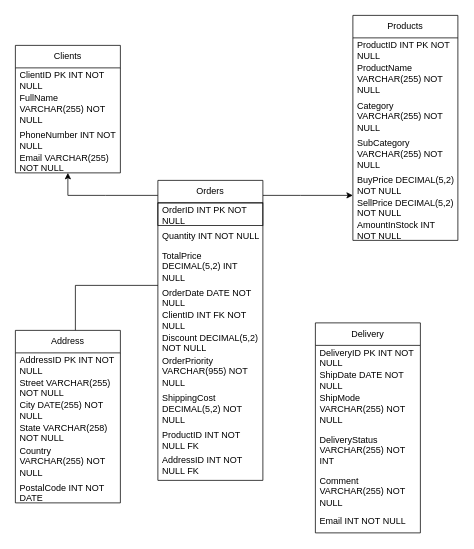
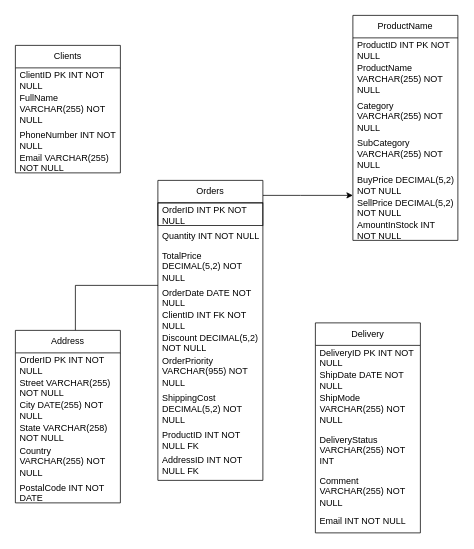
  <mxCell id="0" />
  <mxCell id="1" parent="0" />
  <mxCell id="2" value="" style="edgeStyle=orthogonalEdgeStyle;rounded=0;orthogonalLoop=1;jettySize=auto;html=1;fixDash=0;endArrow=none;" edge="1" parent="1" source="5" target="23"><mxGeometry relative="1" as="geometry"><Array as="points"><mxPoint x="100" y="380" /></Array></mxGeometry></mxCell>
- <mxCell id="3" value="" style="edgeStyle=orthogonalEdgeStyle;rounded=0;orthogonalLoop=1;jettySize=auto;html=1;fixDash=0;" edge="1" parent="1" source="5" target="30"><mxGeometry relative="1" as="geometry"><Array as="points"><mxPoint x="140" y="260" /><mxPoint x="140" y="260" /></Array></mxGeometry></mxCell>
  <mxCell id="4" value="" style="edgeStyle=orthogonalEdgeStyle;rounded=0;orthogonalLoop=1;jettySize=auto;html=1;fixDash=0;" edge="1" parent="1" source="5" target="35"><mxGeometry relative="1" as="geometry"><Array as="points"><mxPoint x="400" y="260" /><mxPoint x="400" y="260" /></Array></mxGeometry></mxCell>
  <mxCell id="5" value="Orders" style="swimlane;fontStyle=0;childLayout=stackLayout;horizontal=1;startSize=30;horizontalStack=0;resizeParent=1;resizeParentMax=0;resizeLast=0;collapsible=1;marginBottom=0;whiteSpace=wrap;html=1;strokeColor=default;noLabel=0;labelPadding=0;perimeterSpacing=0;swimlaneLine=1;fixDash=0;" vertex="1" parent="1"><mxGeometry x="210" y="240" width="140" height="400" as="geometry"><mxRectangle x="370" y="900" width="80" height="30" as="alternateBounds" /></mxGeometry></mxCell>
  <mxCell id="6" value="OrderID INT PK NOT NULL" style="text;strokeColor=default;fillColor=none;align=left;verticalAlign=middle;spacingLeft=4;spacingRight=4;overflow=hidden;points=[[0,0.5],[1,0.5]];portConstraint=eastwest;rotatable=0;whiteSpace=wrap;html=1;" vertex="1" parent="5"><mxGeometry y="30" width="140" height="30" as="geometry" /></mxCell>
  <mxCell id="7" value="Quantity INT NOT NULL" style="text;strokeColor=none;fillColor=none;align=left;verticalAlign=middle;spacingLeft=4;spacingRight=4;overflow=hidden;points=[[0,0.5],[1,0.5]];portConstraint=eastwest;rotatable=0;whiteSpace=wrap;html=1;dashed=1;" vertex="1" parent="5"><mxGeometry y="60" width="140" height="30" as="geometry" /></mxCell>
- <mxCell id="8" value="TotalPrice DECIMAL(5,2) INT NULL" style="text;strokeColor=none;fillColor=none;align=left;verticalAlign=middle;spacingLeft=4;spacingRight=4;overflow=hidden;points=[[0,0.5],[1,0.5]];portConstraint=eastwest;rotatable=0;whiteSpace=wrap;html=1;" vertex="1" parent="5"><mxGeometry y="90" width="140" height="50" as="geometry" /></mxCell>
+ <mxCell id="8" value="TotalPrice DECIMAL(5,2) NOT NULL" style="text;strokeColor=none;fillColor=none;align=left;verticalAlign=middle;spacingLeft=4;spacingRight=4;overflow=hidden;points=[[0,0.5],[1,0.5]];portConstraint=eastwest;rotatable=0;whiteSpace=wrap;html=1;" vertex="1" parent="5"><mxGeometry y="90" width="140" height="50" as="geometry" /></mxCell>
  <mxCell id="9" value="OrderDate DATE NOT NULL" style="text;strokeColor=none;fillColor=none;align=left;verticalAlign=middle;spacingLeft=4;spacingRight=4;overflow=hidden;points=[[0,0.5],[1,0.5]];portConstraint=eastwest;rotatable=0;whiteSpace=wrap;html=1;" vertex="1" parent="5"><mxGeometry y="140" width="140" height="30" as="geometry" /></mxCell>
  <mxCell id="10" value="ClientID INT FK NOT NULL" style="text;strokeColor=none;fillColor=none;align=left;verticalAlign=middle;spacingLeft=4;spacingRight=4;overflow=hidden;points=[[0,0.5],[1,0.5]];portConstraint=eastwest;rotatable=0;whiteSpace=wrap;html=1;" vertex="1" parent="5"><mxGeometry y="170" width="140" height="30" as="geometry" /></mxCell>
  <mxCell id="11" value="Discount DECIMAL(5,2) NOT NULL" style="text;strokeColor=none;fillColor=none;align=left;verticalAlign=middle;spacingLeft=4;spacingRight=4;overflow=hidden;points=[[0,0.5],[1,0.5]];portConstraint=eastwest;rotatable=0;whiteSpace=wrap;html=1;" vertex="1" parent="5"><mxGeometry y="200" width="140" height="30" as="geometry" /></mxCell>
  <mxCell id="12" value="OrderPriority VARCHAR(955) NOT NULL" style="text;strokeColor=none;fillColor=none;align=left;verticalAlign=middle;spacingLeft=4;spacingRight=4;overflow=hidden;points=[[0,0.5],[1,0.5]];portConstraint=eastwest;rotatable=0;whiteSpace=wrap;html=1;" vertex="1" parent="5"><mxGeometry y="230" width="140" height="50" as="geometry" /></mxCell>
  <mxCell id="13" value="ShippingCost DECIMAL(5,2) NOT NULL" style="text;strokeColor=none;fillColor=none;align=left;verticalAlign=middle;spacingLeft=4;spacingRight=4;overflow=hidden;points=[[0,0.5],[1,0.5]];portConstraint=eastwest;rotatable=0;whiteSpace=wrap;html=1;" vertex="1" parent="5"><mxGeometry y="280" width="140" height="50" as="geometry" /></mxCell>
  <mxCell id="14" value="ProductID INT NOT NULL FK" style="text;strokeColor=none;fillColor=none;align=left;verticalAlign=middle;spacingLeft=4;spacingRight=4;overflow=hidden;points=[[0,0.5],[1,0.5]];portConstraint=eastwest;rotatable=0;whiteSpace=wrap;html=1;" vertex="1" parent="5"><mxGeometry y="330" width="140" height="30" as="geometry" /></mxCell>
  <mxCell id="15" value="AddressID INT NOT NULL FK" style="text;strokeColor=none;fillColor=none;align=left;verticalAlign=middle;spacingLeft=4;spacingRight=4;overflow=hidden;points=[[0,0.5],[1,0.5]];portConstraint=eastwest;rotatable=0;whiteSpace=wrap;html=1;" vertex="1" parent="5"><mxGeometry y="360" width="140" height="40" as="geometry" /></mxCell>
  <mxCell id="16" value="Delivery" style="swimlane;fontStyle=0;childLayout=stackLayout;horizontal=1;startSize=30;horizontalStack=0;resizeParent=1;resizeParentMax=0;resizeLast=0;collapsible=1;marginBottom=0;whiteSpace=wrap;html=1;" vertex="1" parent="1"><mxGeometry x="420" y="430" width="140" height="280" as="geometry" /></mxCell>
  <mxCell id="17" value="DeliveryID PK INT NOT&amp;nbsp; NULL" style="text;strokeColor=none;fillColor=none;align=left;verticalAlign=middle;spacingLeft=4;spacingRight=4;overflow=hidden;points=[[0,0.5],[1,0.5]];portConstraint=eastwest;rotatable=0;whiteSpace=wrap;html=1;" vertex="1" parent="16"><mxGeometry y="30" width="140" height="30" as="geometry" /></mxCell>
  <mxCell id="18" value="ShipDate DATE NOT NULL" style="text;strokeColor=none;fillColor=none;align=left;verticalAlign=middle;spacingLeft=4;spacingRight=4;overflow=hidden;points=[[0,0.5],[1,0.5]];portConstraint=eastwest;rotatable=0;whiteSpace=wrap;html=1;" vertex="1" parent="16"><mxGeometry y="60" width="140" height="30" as="geometry" /></mxCell>
  <mxCell id="19" value="ShipMode VARCHAR(255) NOT NULL" style="text;strokeColor=none;fillColor=none;align=left;verticalAlign=middle;spacingLeft=4;spacingRight=4;overflow=hidden;points=[[0,0.5],[1,0.5]];portConstraint=eastwest;rotatable=0;whiteSpace=wrap;html=1;" vertex="1" parent="16"><mxGeometry y="90" width="140" height="50" as="geometry" /></mxCell>
  <mxCell id="20" value="DeliveryStatus VARCHAR(255) NOT INT" style="text;strokeColor=none;fillColor=none;align=left;verticalAlign=middle;spacingLeft=4;spacingRight=4;overflow=hidden;points=[[0,0.5],[1,0.5]];portConstraint=eastwest;rotatable=0;whiteSpace=wrap;html=1;" vertex="1" parent="16"><mxGeometry y="140" width="140" height="60" as="geometry" /></mxCell>
  <mxCell id="21" value="Comment VARCHAR(255) NOT NULL" style="text;strokeColor=none;fillColor=none;align=left;verticalAlign=middle;spacingLeft=4;spacingRight=4;overflow=hidden;points=[[0,0.5],[1,0.5]];portConstraint=eastwest;rotatable=0;whiteSpace=wrap;html=1;" vertex="1" parent="16"><mxGeometry y="200" width="140" height="50" as="geometry" /></mxCell>
  <mxCell id="22" value="Email INT NOT NULL" style="text;strokeColor=none;fillColor=none;align=left;verticalAlign=middle;spacingLeft=4;spacingRight=4;overflow=hidden;points=[[0,0.5],[1,0.5]];portConstraint=eastwest;rotatable=0;whiteSpace=wrap;html=1;" vertex="1" parent="16"><mxGeometry y="250" width="140" height="30" as="geometry" /></mxCell>
  <mxCell id="23" value="Address" style="swimlane;fontStyle=0;childLayout=stackLayout;horizontal=1;startSize=30;horizontalStack=0;resizeParent=1;resizeParentMax=0;resizeLast=0;collapsible=1;marginBottom=0;whiteSpace=wrap;html=1;" vertex="1" parent="1"><mxGeometry x="20" y="440" width="140" height="230" as="geometry" /></mxCell>
- <mxCell id="24" value="AddressID PK INT NOT NULL" style="text;strokeColor=none;fillColor=none;align=left;verticalAlign=middle;spacingLeft=4;spacingRight=4;overflow=hidden;points=[[0,0.5],[1,0.5]];portConstraint=eastwest;rotatable=0;whiteSpace=wrap;html=1;" vertex="1" parent="23"><mxGeometry y="30" width="140" height="30" as="geometry" /></mxCell>
+ <mxCell id="24" value="OrderID PK INT NOT NULL" style="text;strokeColor=none;fillColor=none;align=left;verticalAlign=middle;spacingLeft=4;spacingRight=4;overflow=hidden;points=[[0,0.5],[1,0.5]];portConstraint=eastwest;rotatable=0;whiteSpace=wrap;html=1;" vertex="1" parent="23"><mxGeometry y="30" width="140" height="30" as="geometry" /></mxCell>
  <mxCell id="25" value="Street VARCHAR(255) NOT NULL" style="text;strokeColor=none;fillColor=none;align=left;verticalAlign=middle;spacingLeft=4;spacingRight=4;overflow=hidden;points=[[0,0.5],[1,0.5]];portConstraint=eastwest;rotatable=0;whiteSpace=wrap;html=1;" vertex="1" parent="23"><mxGeometry y="60" width="140" height="30" as="geometry" /></mxCell>
  <mxCell id="26" value="City DATE(255) NOT NULL" style="text;strokeColor=none;fillColor=none;align=left;verticalAlign=middle;spacingLeft=4;spacingRight=4;overflow=hidden;points=[[0,0.5],[1,0.5]];portConstraint=eastwest;rotatable=0;whiteSpace=wrap;html=1;" vertex="1" parent="23"><mxGeometry y="90" width="140" height="30" as="geometry" /></mxCell>
  <mxCell id="27" value="State VARCHAR(258) NOT NULL" style="text;strokeColor=none;fillColor=none;align=left;verticalAlign=middle;spacingLeft=4;spacingRight=4;overflow=hidden;points=[[0,0.5],[1,0.5]];portConstraint=eastwest;rotatable=0;whiteSpace=wrap;html=1;" vertex="1" parent="23"><mxGeometry y="120" width="140" height="30" as="geometry" /></mxCell>
  <mxCell id="28" value="Country VARCHAR(255) NOT NULL" style="text;strokeColor=none;fillColor=none;align=left;verticalAlign=middle;spacingLeft=4;spacingRight=4;overflow=hidden;points=[[0,0.5],[1,0.5]];portConstraint=eastwest;rotatable=0;whiteSpace=wrap;html=1;" vertex="1" parent="23"><mxGeometry y="150" width="140" height="50" as="geometry" /></mxCell>
  <mxCell id="29" value="PostalCode INT NOT DATE" style="text;strokeColor=none;fillColor=none;align=left;verticalAlign=middle;spacingLeft=4;spacingRight=4;overflow=hidden;points=[[0,0.5],[1,0.5]];portConstraint=eastwest;rotatable=0;whiteSpace=wrap;html=1;" vertex="1" parent="23"><mxGeometry y="200" width="140" height="30" as="geometry" /></mxCell>
  <mxCell id="30" value="Clients" style="swimlane;fontStyle=0;childLayout=stackLayout;horizontal=1;startSize=30;horizontalStack=0;resizeParent=1;resizeParentMax=0;resizeLast=0;collapsible=1;marginBottom=0;whiteSpace=wrap;html=1;" vertex="1" parent="1"><mxGeometry x="20" y="60" width="140" height="170" as="geometry" /></mxCell>
  <mxCell id="31" value="ClientID PK INT NOT NULL" style="text;strokeColor=none;fillColor=none;align=left;verticalAlign=middle;spacingLeft=4;spacingRight=4;overflow=hidden;points=[[0,0.5],[1,0.5]];portConstraint=eastwest;rotatable=0;whiteSpace=wrap;html=1;" vertex="1" parent="30"><mxGeometry y="30" width="140" height="30" as="geometry" /></mxCell>
  <mxCell id="32" value="FullName VARCHAR(255) NOT NULL" style="text;strokeColor=none;fillColor=none;align=left;verticalAlign=middle;spacingLeft=4;spacingRight=4;overflow=hidden;points=[[0,0.5],[1,0.5]];portConstraint=eastwest;rotatable=0;whiteSpace=wrap;html=1;" vertex="1" parent="30"><mxGeometry y="60" width="140" height="50" as="geometry" /></mxCell>
  <mxCell id="33" value="PhoneNumber INT NOT NULL" style="text;strokeColor=none;fillColor=none;align=left;verticalAlign=middle;spacingLeft=4;spacingRight=4;overflow=hidden;points=[[0,0.5],[1,0.5]];portConstraint=eastwest;rotatable=0;whiteSpace=wrap;html=1;" vertex="1" parent="30"><mxGeometry y="110" width="140" height="30" as="geometry" /></mxCell>
  <mxCell id="34" value="Email VARCHAR(255) NOT NULL" style="text;strokeColor=none;fillColor=none;align=left;verticalAlign=middle;spacingLeft=4;spacingRight=4;overflow=hidden;points=[[0,0.5],[1,0.5]];portConstraint=eastwest;rotatable=0;whiteSpace=wrap;html=1;" vertex="1" parent="30"><mxGeometry y="140" width="140" height="30" as="geometry" /></mxCell>
- <mxCell id="35" value="Products" style="swimlane;fontStyle=0;childLayout=stackLayout;horizontal=1;startSize=30;horizontalStack=0;resizeParent=1;resizeParentMax=0;resizeLast=0;collapsible=1;marginBottom=0;whiteSpace=wrap;html=1;" vertex="1" parent="1"><mxGeometry x="470" y="20" width="140" height="300" as="geometry" /></mxCell>
+ <mxCell id="35" value="ProductName" style="swimlane;fontStyle=0;childLayout=stackLayout;horizontal=1;startSize=30;horizontalStack=0;resizeParent=1;resizeParentMax=0;resizeLast=0;collapsible=1;marginBottom=0;whiteSpace=wrap;html=1;" vertex="1" parent="1"><mxGeometry x="470" y="20" width="140" height="300" as="geometry" /></mxCell>
  <mxCell id="36" value="ProductID INT PK NOT NULL" style="text;strokeColor=none;fillColor=none;align=left;verticalAlign=middle;spacingLeft=4;spacingRight=4;overflow=hidden;points=[[0,0.5],[1,0.5]];portConstraint=eastwest;rotatable=0;whiteSpace=wrap;html=1;" vertex="1" parent="35"><mxGeometry y="30" width="140" height="30" as="geometry" /></mxCell>
  <mxCell id="37" value="ProductName VARCHAR(255) NOT NULL" style="text;strokeColor=none;fillColor=none;align=left;verticalAlign=middle;spacingLeft=4;spacingRight=4;overflow=hidden;points=[[0,0.5],[1,0.5]];portConstraint=eastwest;rotatable=0;whiteSpace=wrap;html=1;" vertex="1" parent="35"><mxGeometry y="60" width="140" height="50" as="geometry" /></mxCell>
  <mxCell id="38" value="Category VARCHAR(255) NOT NULL" style="text;strokeColor=none;fillColor=none;align=left;verticalAlign=middle;spacingLeft=4;spacingRight=4;overflow=hidden;points=[[0,0.5],[1,0.5]];portConstraint=eastwest;rotatable=0;whiteSpace=wrap;html=1;" vertex="1" parent="35"><mxGeometry y="110" width="140" height="50" as="geometry" /></mxCell>
  <mxCell id="39" value="SubCategory VARCHAR(255) NOT NULL" style="text;strokeColor=none;fillColor=none;align=left;verticalAlign=middle;spacingLeft=4;spacingRight=4;overflow=hidden;points=[[0,0.5],[1,0.5]];portConstraint=eastwest;rotatable=0;whiteSpace=wrap;html=1;" vertex="1" parent="35"><mxGeometry y="160" width="140" height="50" as="geometry" /></mxCell>
  <mxCell id="40" value="BuyPrice DECIMAL(5,2) NOT NULL" style="text;strokeColor=none;fillColor=none;align=left;verticalAlign=middle;spacingLeft=4;spacingRight=4;overflow=hidden;points=[[0,0.5],[1,0.5]];portConstraint=eastwest;rotatable=0;whiteSpace=wrap;html=1;" vertex="1" parent="35"><mxGeometry y="210" width="140" height="30" as="geometry" /></mxCell>
  <mxCell id="41" value="SellPrice DECIMAL(5,2) NOT NULL" style="text;strokeColor=none;fillColor=none;align=left;verticalAlign=middle;spacingLeft=4;spacingRight=4;overflow=hidden;points=[[0,0.5],[1,0.5]];portConstraint=eastwest;rotatable=0;whiteSpace=wrap;html=1;" vertex="1" parent="35"><mxGeometry y="240" width="140" height="30" as="geometry" /></mxCell>
  <mxCell id="42" value="AmountInStock INT NOT NULL" style="text;strokeColor=none;fillColor=none;align=left;verticalAlign=middle;spacingLeft=4;spacingRight=4;overflow=hidden;points=[[0,0.5],[1,0.5]];portConstraint=eastwest;rotatable=0;whiteSpace=wrap;html=1;" vertex="1" parent="35"><mxGeometry y="270" width="140" height="30" as="geometry" /></mxCell>
